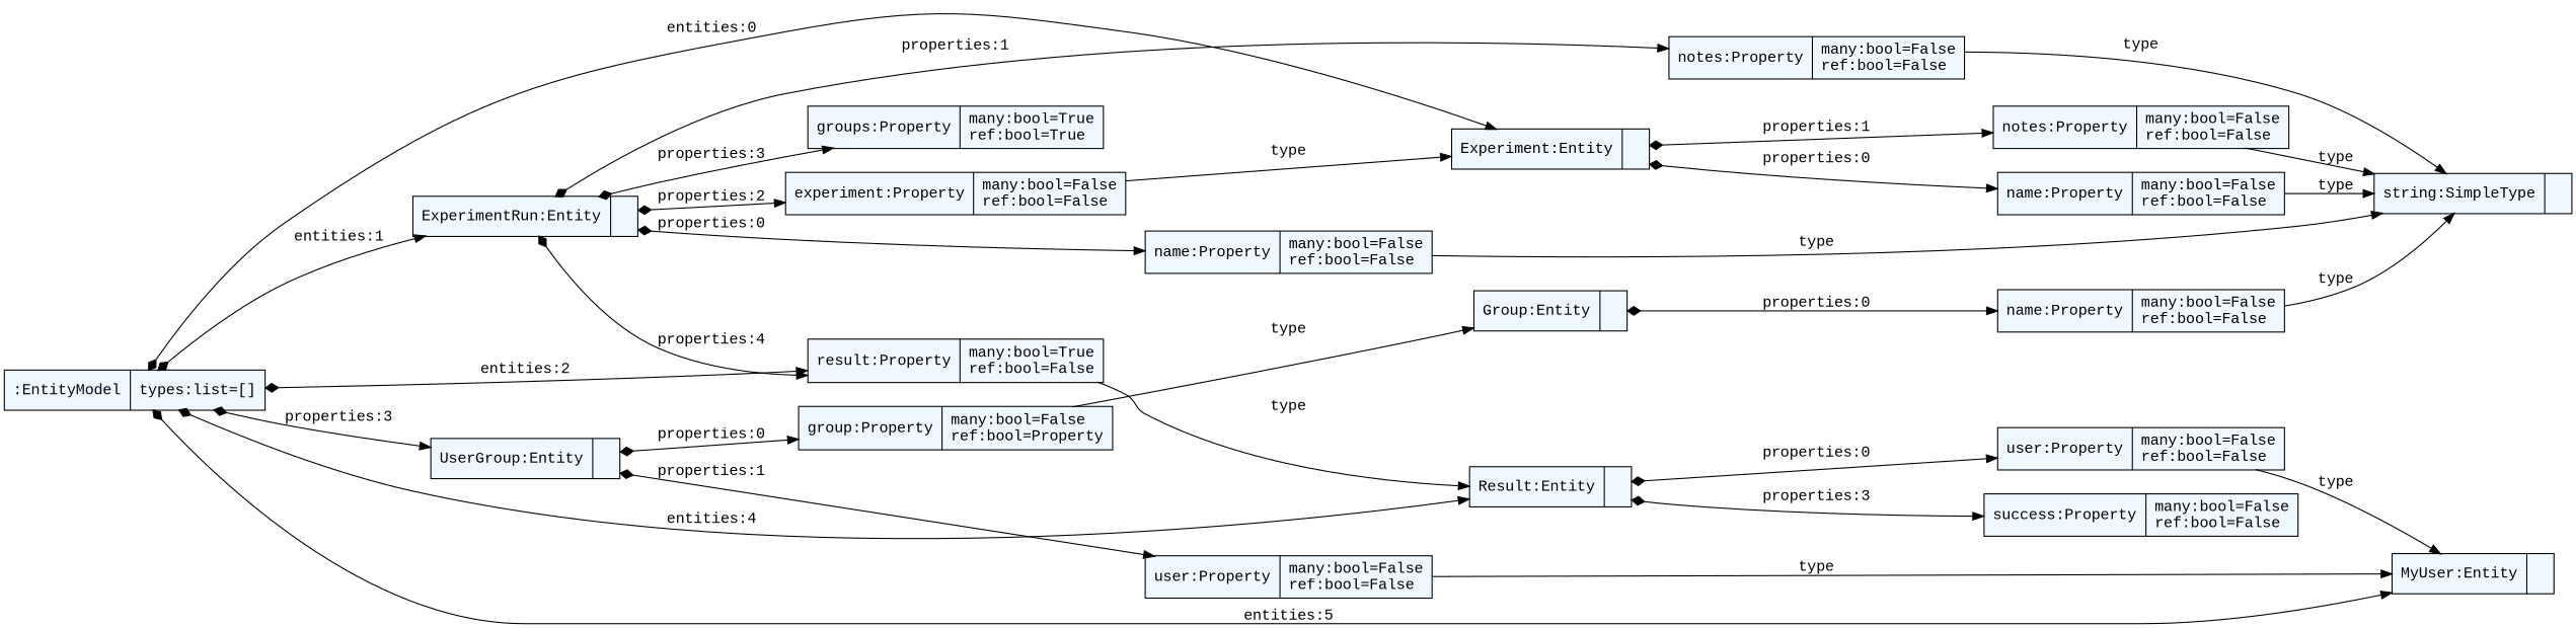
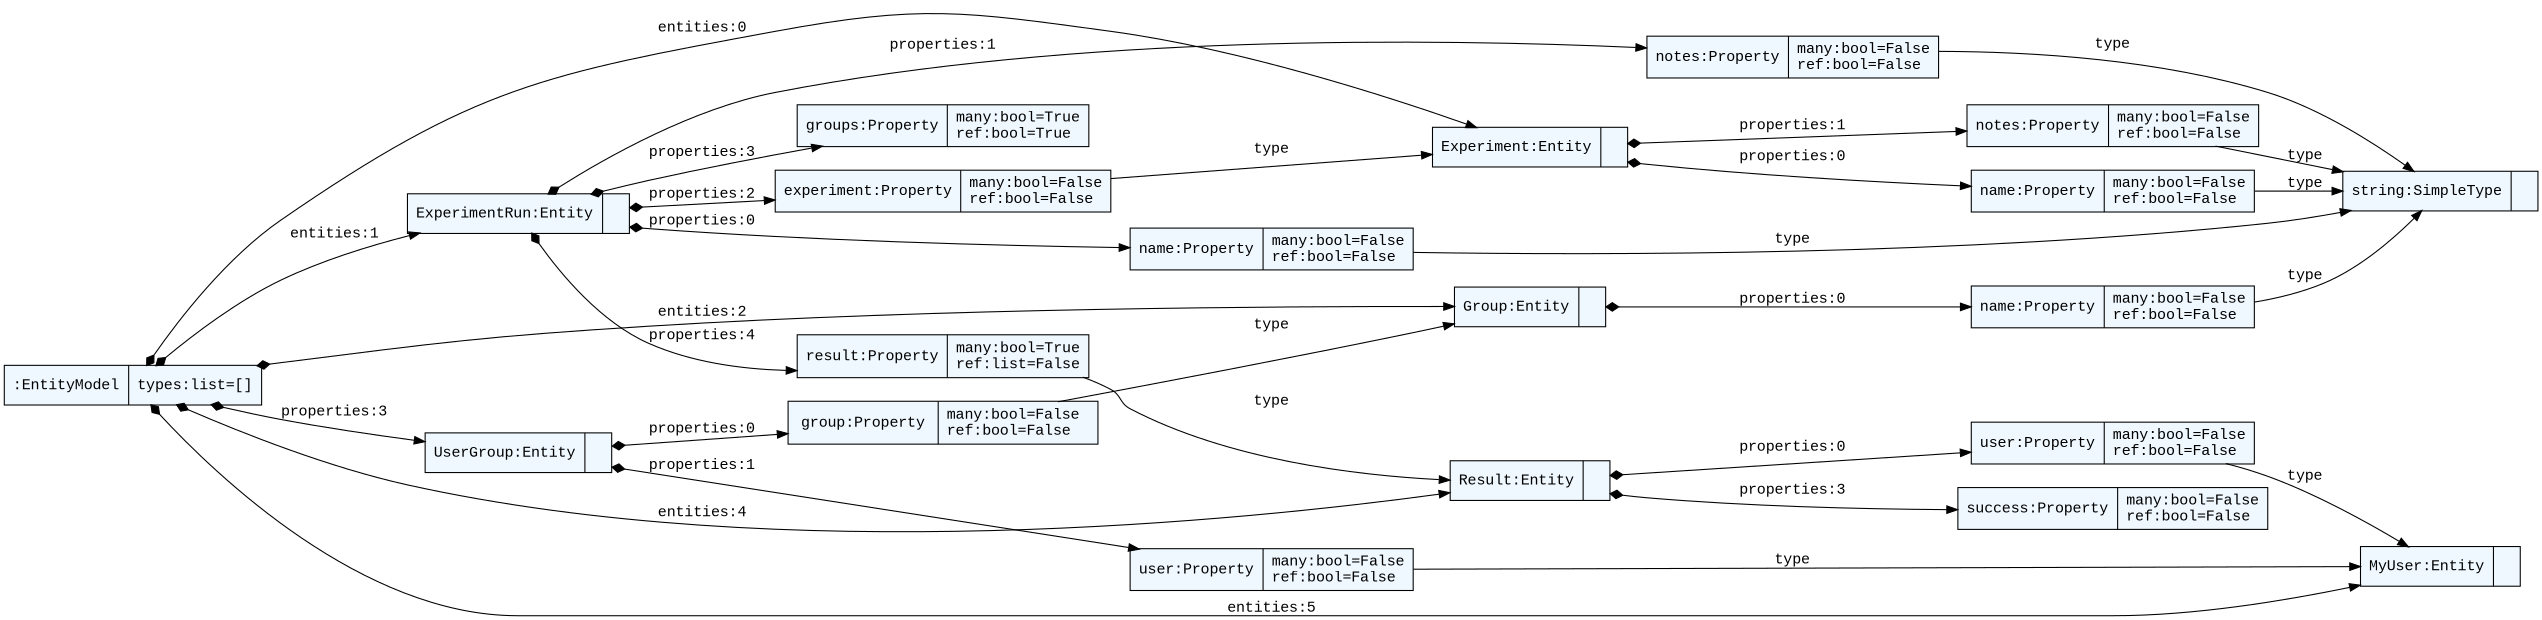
  digraph {
    fontname="Liberation Mono"
    fontsize=8
    nodesep=0.3
    rankdir=LR
    node [fillcolor=aliceblue fontname="Liberation Mono" shape=record style=filled]
    edge [arrowtail=diamond dir=both fontname="Liberation Mono"]
    n1 [label="{:EntityModel|types:list=[]\l}"]
    n2 [label="{Experiment:Entity|}"]
    n3 [label="{ExperimentRun:Entity|}"]
    n4 [label="{Group:Entity|}"]
    n5 [label="{Result:Entity|}"]
    n6 [label="{MyUser:Entity|}"]
    n7 [label="{UserGroup:Entity|}"]
    n8 [label="{name:Property|many:bool=False\lref:bool=False\l}"]
    n9 [label="{notes:Property|many:bool=False\lref:bool=False\l}"]
    n10 [label="{name:Property|many:bool=False\lref:bool=False\l}"]
    n11 [label="{notes:Property|many:bool=False\lref:bool=False\l}"]
    n12 [label="{experiment:Property|many:bool=False\lref:bool=False\l}"]
    n13 [label="{groups:Property|many:bool=True\lref:bool=True\l}"]
-   n14 [label="{result:Property|many:bool=True\lref:bool=False\l}"]
+   n14 [label="{result:Property|many:bool=True\lref:list=False\l}"]
    n15 [label="{name:Property|many:bool=False\lref:bool=False\l}"]
    n16 [label="{user:Property|many:bool=False\lref:bool=False\l}"]
    n17 [label="{success:Property|many:bool=False\lref:bool=False\l}"]
-   n18 [label="{group:Property|many:bool=False\lref:bool=Property\l}"]
+   n18 [label="{group:Property|many:bool=False\lref:bool=False\l}"]
    n19 [label="{user:Property|many:bool=False\lref:bool=False\l}"]
    n20 [label="{string:SimpleType|}"]
    n1 -> n2 [label="entities:0"]
    n1 -> n3 [label="entities:1"]
-   n1 -> n14 [label="entities:2"]
+   n1 -> n4 [label="entities:2"]
    n1 -> n5 [label="entities:4"]
    n1 -> n6 [label="entities:5"]
    n1 -> n7 [label="properties:3"]
    n2 -> n8 [label="properties:0"]
    n2 -> n9 [label="properties:1"]
    n3 -> n10 [label="properties:0"]
    n3 -> n11 [label="properties:1"]
    n3 -> n12 [label="properties:2"]
    n3 -> n13 [label="properties:3"]
    n3 -> n14 [label="properties:4"]
    n4 -> n15 [label="properties:0"]
    n5 -> n16 [label="properties:0"]
    n5 -> n17 [label="properties:3"]
    n7 -> n18 [label="properties:0"]
    n7 -> n19 [label="properties:1"]
    n8 -> n20 [arrowtail=empty dir=black label=type]
    n9 -> n20 [arrowtail=empty dir=black label=type]
    n10 -> n20 [arrowtail=empty dir=black label=type]
    n11 -> n20 [arrowtail=empty dir=black label=type]
    n12 -> n2 [arrowtail=empty dir=black label=type]
    n14 -> n5 [arrowtail=empty dir=black label=type]
    n15 -> n20 [arrowtail=empty dir=black label=type]
    n16 -> n6 [arrowtail=empty dir=black label=type]
    n18 -> n4 [arrowtail=empty dir=black label=type]
    n19 -> n6 [arrowtail=empty dir=black label=type]
  }
